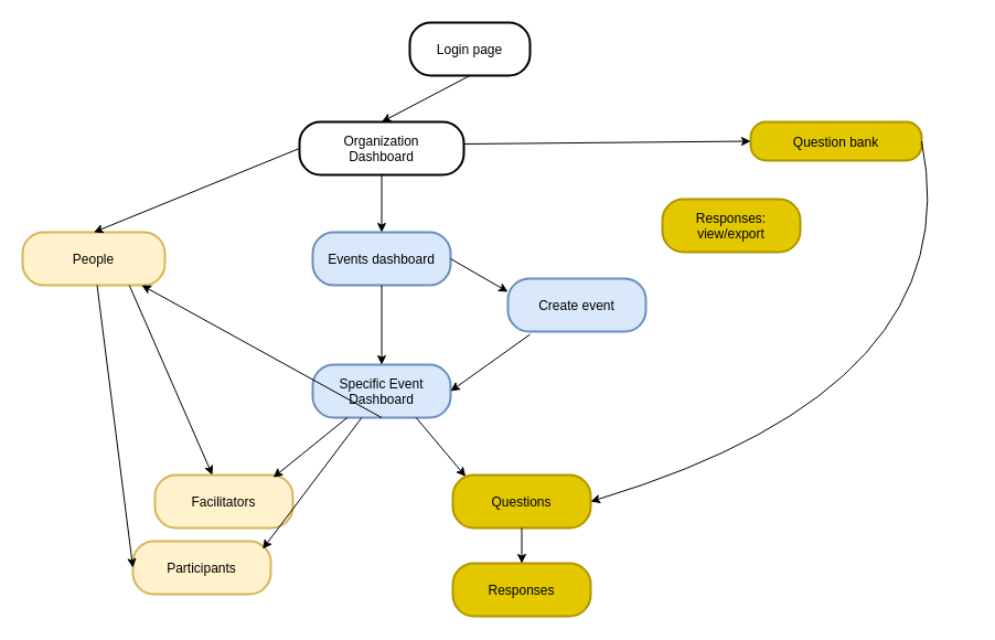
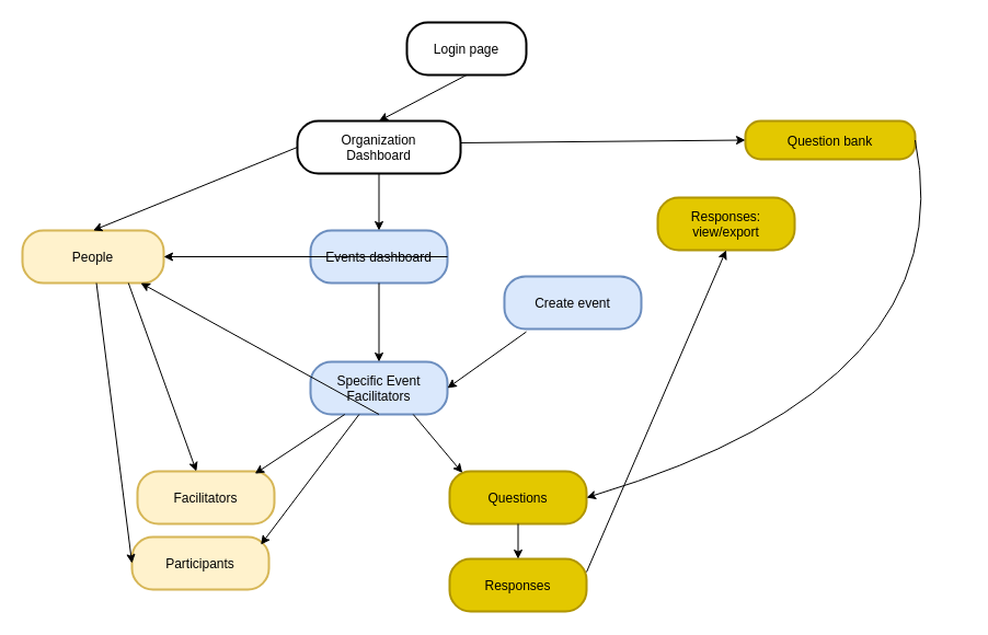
  <mxCell id="0" />
  <mxCell id="1" parent="0" />
  <mxCell id="2" value="Login page" style="rounded=1;arcSize=40;strokeWidth=2" parent="1" vertex="1"><mxGeometry x="371" y="20" width="109" height="48" as="geometry" /></mxCell>
  <mxCell id="3" value="Organization&#10;Dashboard" style="rounded=1;arcSize=40;strokeWidth=2" parent="1" vertex="1"><mxGeometry x="271" y="110" width="149" height="48" as="geometry" /></mxCell>
  <mxCell id="4" value="Events dashboard" style="rounded=1;arcSize=40;strokeWidth=2;fillColor=#dae8fc;strokeColor=#6c8ebf;" parent="1" vertex="1"><mxGeometry x="283" y="210" width="125" height="48" as="geometry" /></mxCell>
  <mxCell id="5" value="Question bank" style="rounded=1;arcSize=40;strokeWidth=2;fillColor=#e3c800;strokeColor=#B09500;fontColor=#000000;" parent="1" vertex="1"><mxGeometry x="680" y="110" width="155" height="35" as="geometry" /></mxCell>
  <mxCell id="6" value="People" style="rounded=1;arcSize=40;strokeWidth=2;fillColor=#fff2cc;strokeColor=#d6b656;" parent="1" vertex="1"><mxGeometry x="20" y="210" width="129" height="48" as="geometry" /></mxCell>
- <mxCell id="7" value="Specific Event&#10;Dashboard" style="rounded=1;arcSize=40;strokeWidth=2;fillColor=#dae8fc;strokeColor=#6c8ebf;" vertex="1" parent="1"><mxGeometry x="283" y="330" width="125" height="48" as="geometry" /></mxCell>
+ <mxCell id="7" value="Specific Event&#10;Facilitators" style="rounded=1;arcSize=40;strokeWidth=2;fillColor=#dae8fc;strokeColor=#6c8ebf;" vertex="1" parent="1"><mxGeometry x="283" y="330" width="125" height="48" as="geometry" /></mxCell>
  <mxCell id="8" value="Responses:&#10;view/export" style="rounded=1;arcSize=40;strokeWidth=2;fillColor=#e3c800;strokeColor=#B09500;fontColor=#000000;" vertex="1" parent="1"><mxGeometry x="600" y="180" width="125" height="48" as="geometry" /></mxCell>
  <mxCell id="9" value="Create event" style="rounded=1;arcSize=40;strokeWidth=2;fillColor=#dae8fc;strokeColor=#6c8ebf;" vertex="1" parent="1"><mxGeometry x="460" y="252" width="125" height="48" as="geometry" /></mxCell>
- <mxCell id="10" value="Facilitators" style="rounded=1;arcSize=40;strokeWidth=2;fillColor=#fff2cc;strokeColor=#d6b656;" vertex="1" parent="1"><mxGeometry x="140" y="430" width="125" height="48" as="geometry" /></mxCell>
+ <mxCell id="10" value="Facilitators" style="rounded=1;arcSize=40;strokeWidth=2;fillColor=#fff2cc;strokeColor=#d6b656;" vertex="1" parent="1"><mxGeometry x="125" y="430" width="125" height="48" as="geometry" /></mxCell>
  <mxCell id="11" value="Participants" style="rounded=1;arcSize=40;strokeWidth=2;fillColor=#fff2cc;strokeColor=#d6b656;" vertex="1" parent="1"><mxGeometry x="120" y="490" width="125" height="48" as="geometry" /></mxCell>
  <mxCell id="12" value="Questions" style="rounded=1;arcSize=40;strokeWidth=2;fillColor=#e3c800;strokeColor=#B09500;fontColor=#000000;" vertex="1" parent="1"><mxGeometry x="410" y="430" width="125" height="48" as="geometry" /></mxCell>
  <mxCell id="13" value="Responses" style="rounded=1;arcSize=40;strokeWidth=2;fillColor=#e3c800;strokeColor=#B09500;fontColor=#000000;" vertex="1" parent="1"><mxGeometry x="410" y="510" width="125" height="48" as="geometry" /></mxCell>
  <mxCell id="14" value="" style="endArrow=classic;html=1;rounded=0;exitX=0.5;exitY=1;exitDx=0;exitDy=0;entryX=0.5;entryY=0;entryDx=0;entryDy=0;" edge="1" parent="1" source="2" target="3"><mxGeometry width="50" height="50" relative="1" as="geometry"><mxPoint x="300" y="300" as="sourcePoint" /><mxPoint x="350" y="250" as="targetPoint" /></mxGeometry></mxCell>
  <mxCell id="15" value="" style="endArrow=classic;html=1;rounded=0;entryX=0;entryY=0.5;entryDx=0;entryDy=0;" edge="1" parent="1" target="5"><mxGeometry width="50" height="50" relative="1" as="geometry"><mxPoint x="420" y="130" as="sourcePoint" /><mxPoint x="350" y="250" as="targetPoint" /></mxGeometry></mxCell>
  <mxCell id="16" value="" style="endArrow=classic;html=1;rounded=0;entryX=0.5;entryY=0;entryDx=0;entryDy=0;exitX=0;exitY=0.5;exitDx=0;exitDy=0;" edge="1" parent="1" source="3" target="6"><mxGeometry width="50" height="50" relative="1" as="geometry"><mxPoint x="300" y="300" as="sourcePoint" /><mxPoint x="350" y="250" as="targetPoint" /></mxGeometry></mxCell>
  <mxCell id="17" value="" style="endArrow=classic;html=1;rounded=0;exitX=0.5;exitY=1;exitDx=0;exitDy=0;entryX=0.5;entryY=0;entryDx=0;entryDy=0;" edge="1" parent="1" source="3" target="4"><mxGeometry width="50" height="50" relative="1" as="geometry"><mxPoint x="300" y="300" as="sourcePoint" /><mxPoint x="350" y="250" as="targetPoint" /></mxGeometry></mxCell>
- <mxCell id="18" value="" style="endArrow=classic;html=1;rounded=0;exitX=1;exitY=0.5;exitDx=0;exitDy=0;entryX=0;entryY=0.25;entryDx=0;entryDy=0;" edge="1" parent="1" source="4" target="9"><mxGeometry width="50" height="50" relative="1" as="geometry"><mxPoint x="300" y="300" as="sourcePoint" /><mxPoint x="350" y="250" as="targetPoint" /></mxGeometry></mxCell>
+ <mxCell id="18" value="" style="endArrow=classic;html=1;rounded=0;exitX=1;exitY=0.5;exitDx=0;exitDy=0;" edge="1" parent="1" source="4" target="6"><mxGeometry width="50" height="50" relative="1" as="geometry"><mxPoint x="300" y="300" as="sourcePoint" /><mxPoint x="350" y="250" as="targetPoint" /></mxGeometry></mxCell>
  <mxCell id="19" value="" style="endArrow=classic;html=1;rounded=0;exitX=0.16;exitY=1.054;exitDx=0;exitDy=0;exitPerimeter=0;entryX=1;entryY=0.5;entryDx=0;entryDy=0;" edge="1" parent="1" source="9" target="7"><mxGeometry width="50" height="50" relative="1" as="geometry"><mxPoint x="300" y="300" as="sourcePoint" /><mxPoint x="350" y="250" as="targetPoint" /></mxGeometry></mxCell>
  <mxCell id="20" value="" style="endArrow=classic;html=1;rounded=0;exitX=0.75;exitY=1;exitDx=0;exitDy=0;" edge="1" parent="1" source="6" target="10"><mxGeometry width="50" height="50" relative="1" as="geometry"><mxPoint x="300" y="390" as="sourcePoint" /><mxPoint x="350" y="340" as="targetPoint" /></mxGeometry></mxCell>
  <mxCell id="21" value="" style="endArrow=classic;html=1;rounded=0;entryX=0;entryY=0.5;entryDx=0;entryDy=0;" edge="1" parent="1" source="6" target="11"><mxGeometry width="50" height="50" relative="1" as="geometry"><mxPoint x="300" y="390" as="sourcePoint" /><mxPoint x="350" y="340" as="targetPoint" /></mxGeometry></mxCell>
  <mxCell id="22" value="" style="curved=1;endArrow=classic;html=1;rounded=0;entryX=1;entryY=0.5;entryDx=0;entryDy=0;exitX=1;exitY=0.5;exitDx=0;exitDy=0;" edge="1" parent="1" source="5" target="12"><mxGeometry width="50" height="50" relative="1" as="geometry"><mxPoint x="360" y="390" as="sourcePoint" /><mxPoint x="410" y="340" as="targetPoint" /><Array as="points"><mxPoint x="880" y="350" /></Array></mxGeometry></mxCell>
  <mxCell id="23" value="" style="endArrow=classic;html=1;rounded=0;exitX=0.25;exitY=1;exitDx=0;exitDy=0;entryX=0.858;entryY=0.046;entryDx=0;entryDy=0;entryPerimeter=0;" edge="1" parent="1" source="7" target="10"><mxGeometry width="50" height="50" relative="1" as="geometry"><mxPoint x="360" y="310" as="sourcePoint" /><mxPoint x="410" y="260" as="targetPoint" /></mxGeometry></mxCell>
  <mxCell id="24" value="" style="endArrow=classic;html=1;rounded=0;entryX=0.941;entryY=0.146;entryDx=0;entryDy=0;entryPerimeter=0;" edge="1" parent="1" source="7" target="11"><mxGeometry width="50" height="50" relative="1" as="geometry"><mxPoint x="330" y="380" as="sourcePoint" /><mxPoint x="410" y="260" as="targetPoint" /></mxGeometry></mxCell>
  <mxCell id="25" value="" style="endArrow=classic;html=1;rounded=0;exitX=0.5;exitY=1;exitDx=0;exitDy=0;" edge="1" parent="1" source="7" target="6"><mxGeometry width="50" height="50" relative="1" as="geometry"><mxPoint x="360" y="310" as="sourcePoint" /><mxPoint x="410" y="260" as="targetPoint" /></mxGeometry></mxCell>
  <mxCell id="26" value="" style="endArrow=classic;html=1;rounded=0;exitX=0.75;exitY=1;exitDx=0;exitDy=0;entryX=0.093;entryY=0.029;entryDx=0;entryDy=0;entryPerimeter=0;" edge="1" parent="1" source="7" target="12"><mxGeometry width="50" height="50" relative="1" as="geometry"><mxPoint x="360" y="310" as="sourcePoint" /><mxPoint x="410" y="260" as="targetPoint" /></mxGeometry></mxCell>
+ <mxCell id="27" value="" style="endArrow=classic;html=1;rounded=0;exitX=1;exitY=0.25;exitDx=0;exitDy=0;entryX=0.5;entryY=1;entryDx=0;entryDy=0;" edge="1" parent="1" source="13" target="8"><mxGeometry width="50" height="50" relative="1" as="geometry"><mxPoint x="360" y="310" as="sourcePoint" /><mxPoint x="410" y="260" as="targetPoint" /></mxGeometry></mxCell>
  <mxCell id="28" value="" style="endArrow=classic;html=1;rounded=0;exitX=0.5;exitY=1;exitDx=0;exitDy=0;entryX=0.5;entryY=0;entryDx=0;entryDy=0;" edge="1" parent="1" source="4" target="7"><mxGeometry width="50" height="50" relative="1" as="geometry"><mxPoint x="360" y="310" as="sourcePoint" /><mxPoint x="410" y="260" as="targetPoint" /></mxGeometry></mxCell>
  <mxCell id="29" value="" style="endArrow=classic;html=1;rounded=0;exitX=0.5;exitY=1;exitDx=0;exitDy=0;entryX=0.5;entryY=0;entryDx=0;entryDy=0;" edge="1" parent="1" source="12" target="13"><mxGeometry width="50" height="50" relative="1" as="geometry"><mxPoint x="360" y="390" as="sourcePoint" /><mxPoint x="410" y="340" as="targetPoint" /></mxGeometry></mxCell>
